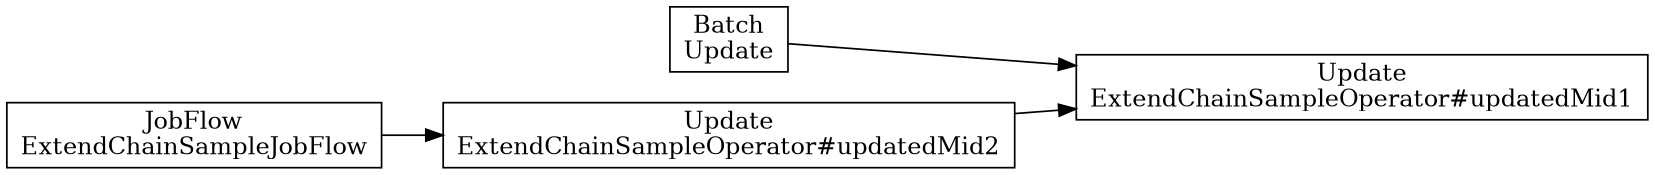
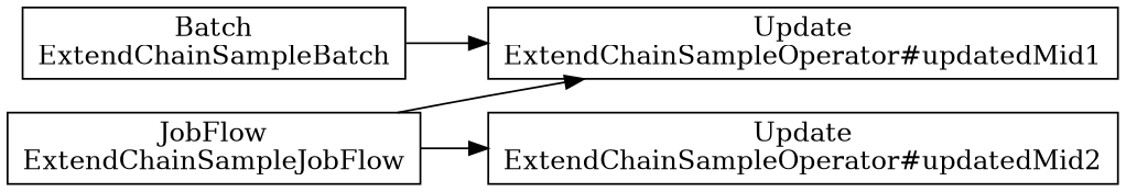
  digraph {
    rankdir=LR
    node [shape=box]
-   n1 [label="Batch\nUpdate"]
+   n1 [label="Batch\nExtendChainSampleBatch"]
    n2 [label="Update\nExtendChainSampleOperator#updatedMid1"]
    n3 [label="JobFlow\nExtendChainSampleJobFlow"]
    n4 [label="Update\nExtendChainSampleOperator#updatedMid2"]
    n1 -> n2
-   n4 -> n2
+   n3 -> n2
    n3 -> n4
  }
